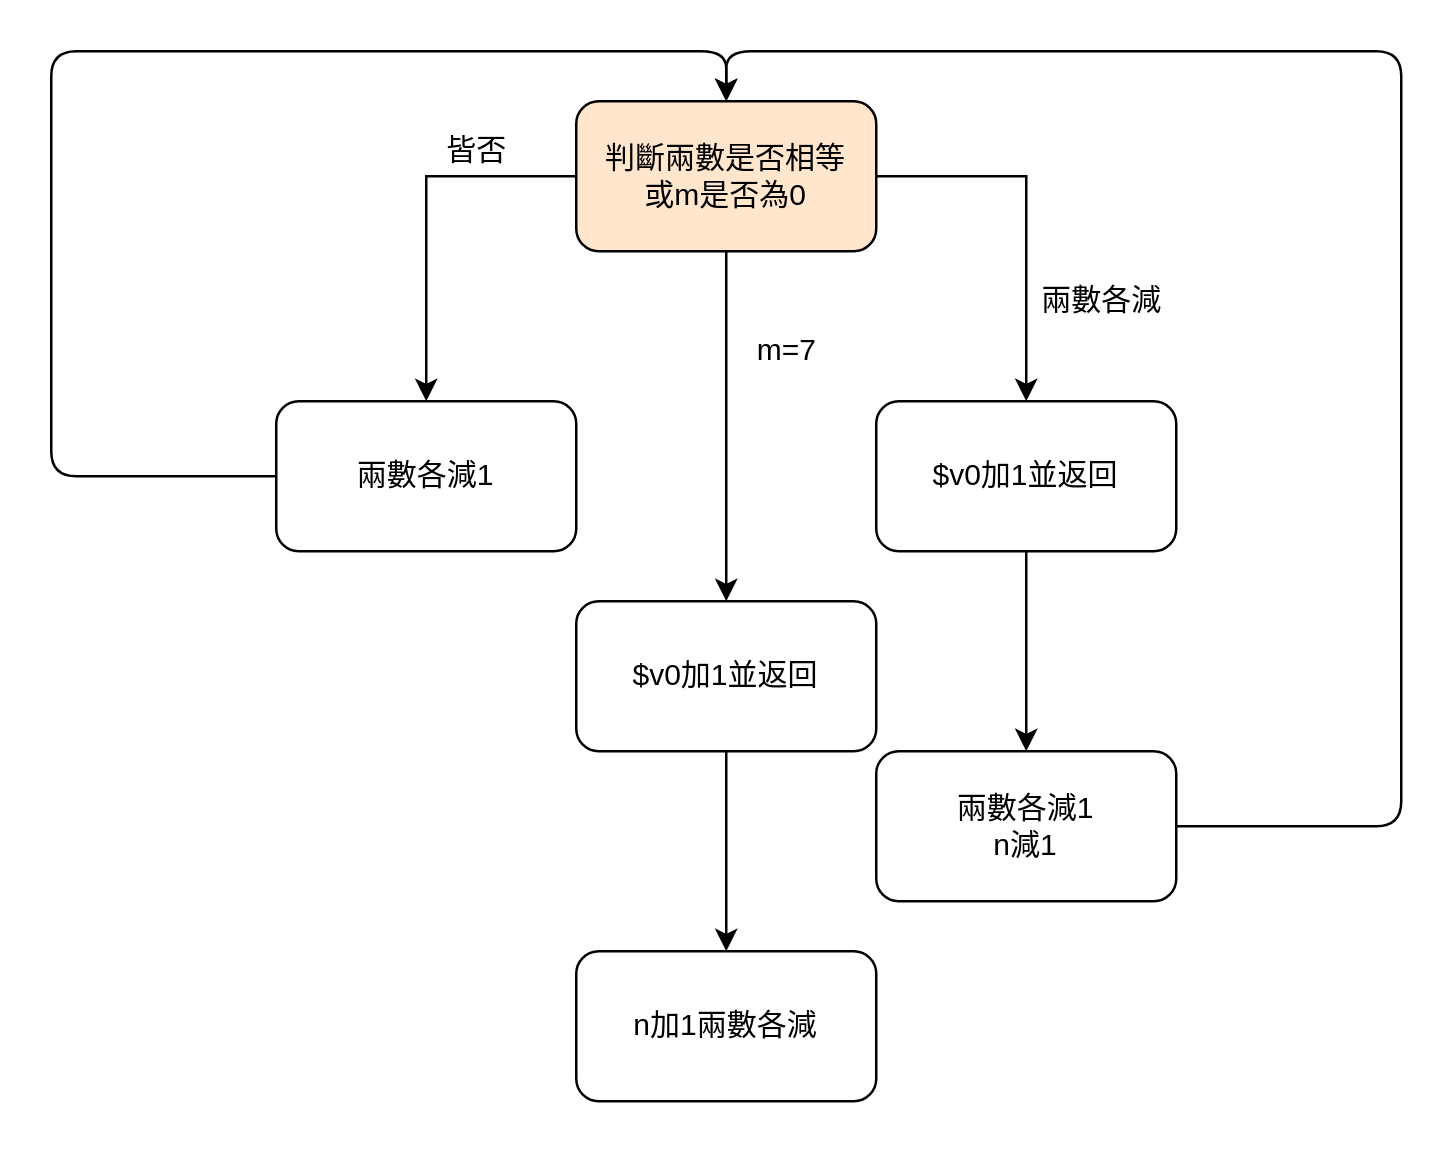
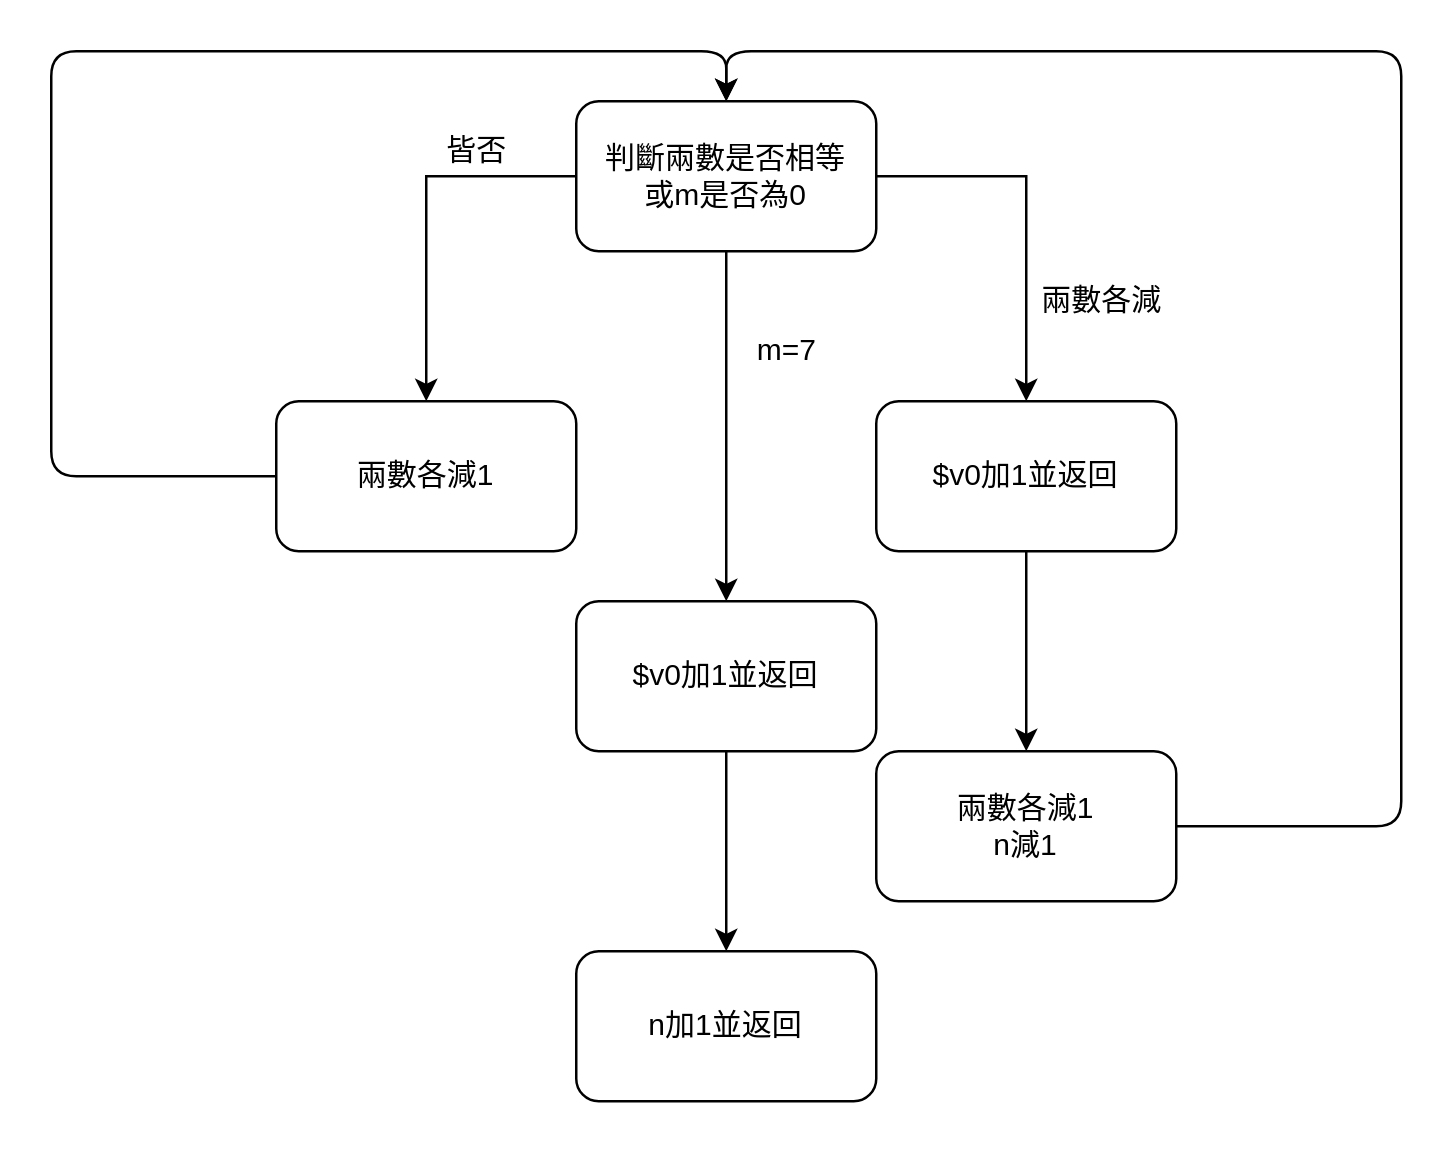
  <mxCell id="0" />
  <mxCell id="1" parent="0" />
  <mxCell id="2" value="" style="edgeStyle=orthogonalEdgeStyle;rounded=0;orthogonalLoop=1;jettySize=auto;html=1;" parent="1" source="5" target="7" edge="1"><mxGeometry relative="1" as="geometry"><Array as="points"><mxPoint x="290" y="170" /><mxPoint x="290" y="170" /></Array></mxGeometry></mxCell>
  <mxCell id="3" value="" style="edgeStyle=orthogonalEdgeStyle;rounded=0;orthogonalLoop=1;jettySize=auto;html=1;" parent="1" source="5" target="8" edge="1"><mxGeometry relative="1" as="geometry"><Array as="points"><mxPoint x="170" y="70" /></Array></mxGeometry></mxCell>
  <mxCell id="4" value="" style="edgeStyle=orthogonalEdgeStyle;rounded=0;orthogonalLoop=1;jettySize=auto;html=1;" parent="1" source="5" target="12" edge="1"><mxGeometry relative="1" as="geometry"><Array as="points"><mxPoint x="410" y="70" /></Array></mxGeometry></mxCell>
- <mxCell id="5" value="判斷兩數是否相等&lt;br&gt;或m是否為0" style="rounded=1;whiteSpace=wrap;html=1;fillColor=#ffe6cc;" parent="1" vertex="1"><mxGeometry x="230" y="40" width="120" height="60" as="geometry" /></mxCell>
+ <mxCell id="5" value="判斷兩數是否相等&lt;br&gt;或m是否為0" style="rounded=1;whiteSpace=wrap;html=1;" parent="1" vertex="1"><mxGeometry x="230" y="40" width="120" height="60" as="geometry" /></mxCell>
  <mxCell id="6" value="" style="edgeStyle=orthogonalEdgeStyle;rounded=0;orthogonalLoop=1;jettySize=auto;html=1;" parent="1" source="7" target="17" edge="1"><mxGeometry relative="1" as="geometry" /></mxCell>
  <mxCell id="7" value="$v0加1並返回" style="rounded=1;whiteSpace=wrap;html=1;" parent="1" vertex="1"><mxGeometry x="230" y="240" width="120" height="60" as="geometry" /></mxCell>
  <mxCell id="8" value="兩數各減1" style="rounded=1;whiteSpace=wrap;html=1;" parent="1" vertex="1"><mxGeometry x="110" y="160" width="120" height="60" as="geometry" /></mxCell>
  <mxCell id="9" value="兩數各減" style="text;html=1;align=center;verticalAlign=middle;resizable=0;points=[];autosize=1;strokeColor=none;" parent="1" vertex="1"><mxGeometry x="410" y="110" width="60" height="20" as="geometry" /></mxCell>
  <mxCell id="10" value="皆否" style="text;html=1;align=center;verticalAlign=middle;resizable=0;points=[];autosize=1;strokeColor=none;" parent="1" vertex="1"><mxGeometry x="170" y="50" width="40" height="20" as="geometry" /></mxCell>
  <mxCell id="11" value="" style="edgeStyle=orthogonalEdgeStyle;rounded=0;orthogonalLoop=1;jettySize=auto;html=1;" parent="1" source="12" target="16" edge="1"><mxGeometry relative="1" as="geometry" /></mxCell>
  <mxCell id="12" value="$v0加1並返回" style="rounded=1;whiteSpace=wrap;html=1;" parent="1" vertex="1"><mxGeometry x="350" y="160" width="120" height="60" as="geometry" /></mxCell>
  <mxCell id="13" value="m=7" style="text;html=1;align=center;verticalAlign=middle;resizable=0;points=[];autosize=1;strokeColor=none;" parent="1" vertex="1"><mxGeometry x="294" y="130" width="40" height="20" as="geometry" /></mxCell>
  <mxCell id="14" value="" style="endArrow=classic;html=1;exitX=0;exitY=0.5;exitDx=0;exitDy=0;entryX=0.5;entryY=0;entryDx=0;entryDy=0;" parent="1" source="8" target="5" edge="1"><mxGeometry width="50" height="50" relative="1" as="geometry"><mxPoint x="20" y="180" as="sourcePoint" /><mxPoint x="300" y="30" as="targetPoint" /><Array as="points"><mxPoint x="20" y="190" /><mxPoint x="20" y="20" /><mxPoint x="290" y="20" /></Array></mxGeometry></mxCell>
  <mxCell id="15" value="" style="endArrow=classic;html=1;exitX=1;exitY=0.5;exitDx=0;exitDy=0;" parent="1" source="16" edge="1"><mxGeometry width="50" height="50" relative="1" as="geometry"><mxPoint x="650" y="190" as="sourcePoint" /><mxPoint x="290" y="40" as="targetPoint" /><Array as="points"><mxPoint x="560" y="330" /><mxPoint x="560" y="20" /><mxPoint x="290" y="20" /></Array></mxGeometry></mxCell>
  <mxCell id="16" value="兩數各減1&lt;br&gt;n減1" style="rounded=1;whiteSpace=wrap;html=1;" parent="1" vertex="1"><mxGeometry x="350" y="300" width="120" height="60" as="geometry" /></mxCell>
- <mxCell id="17" value="n加1兩數各減" style="rounded=1;whiteSpace=wrap;html=1;" parent="1" vertex="1"><mxGeometry x="230" y="380" width="120" height="60" as="geometry" /></mxCell>
+ <mxCell id="17" value="n加1並返回" style="rounded=1;whiteSpace=wrap;html=1;" parent="1" vertex="1"><mxGeometry x="230" y="380" width="120" height="60" as="geometry" /></mxCell>
